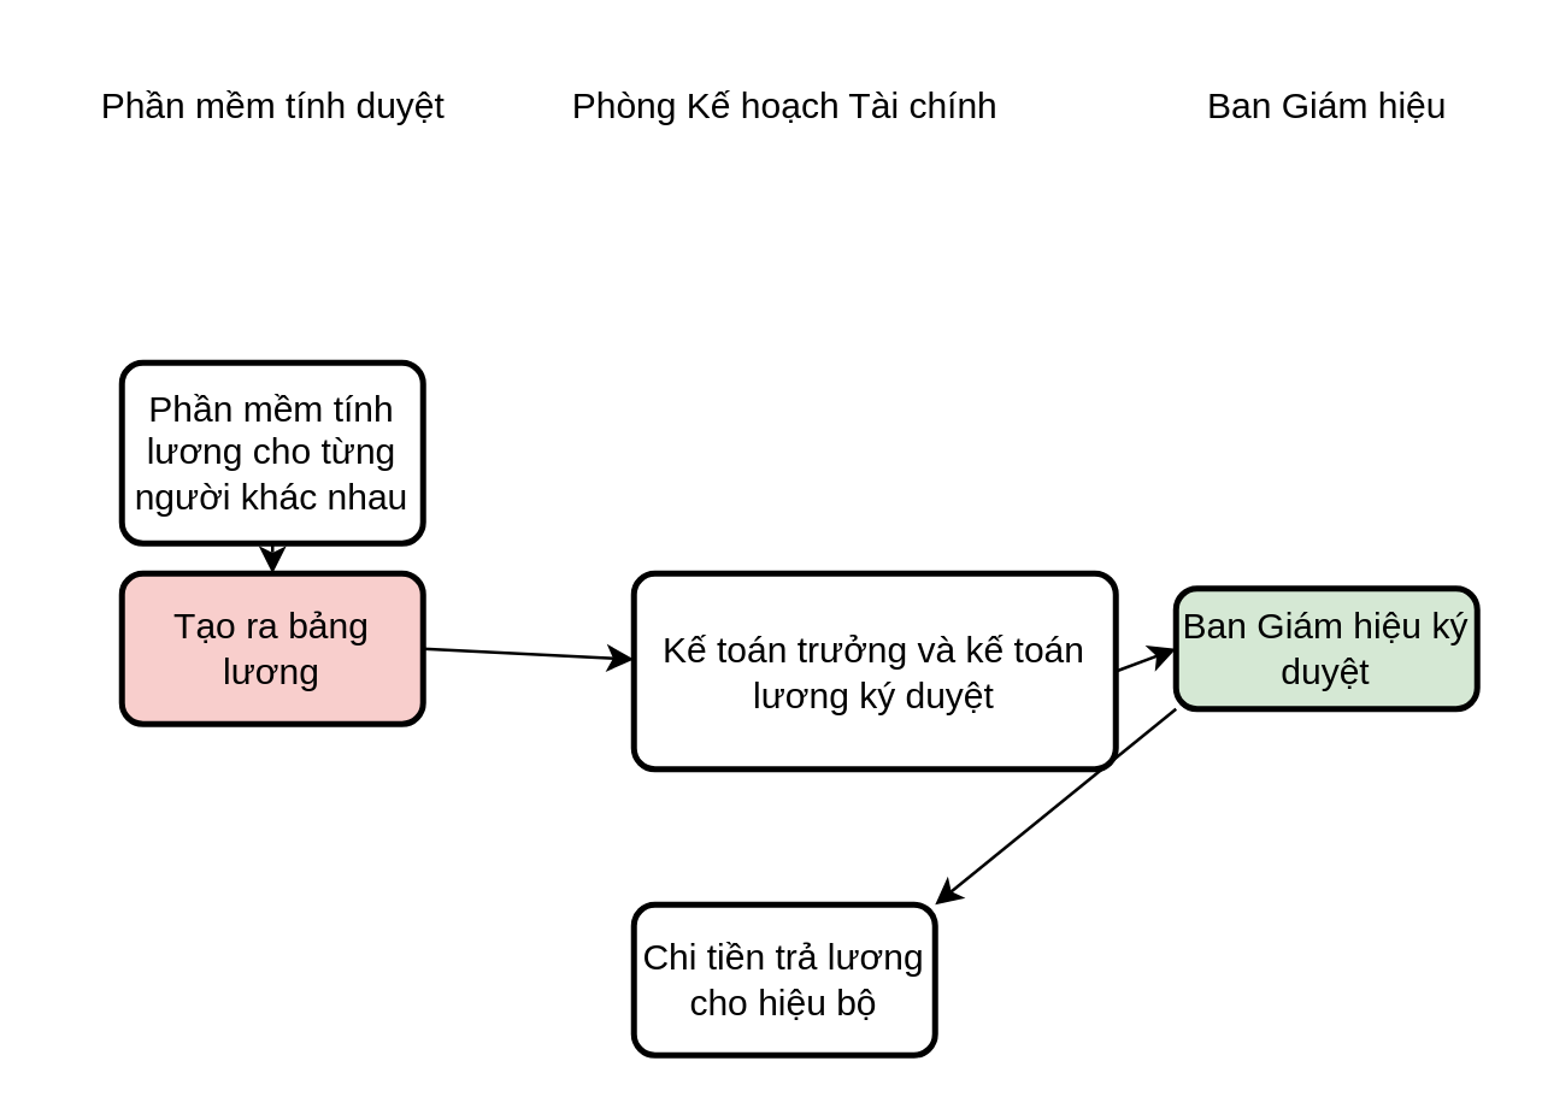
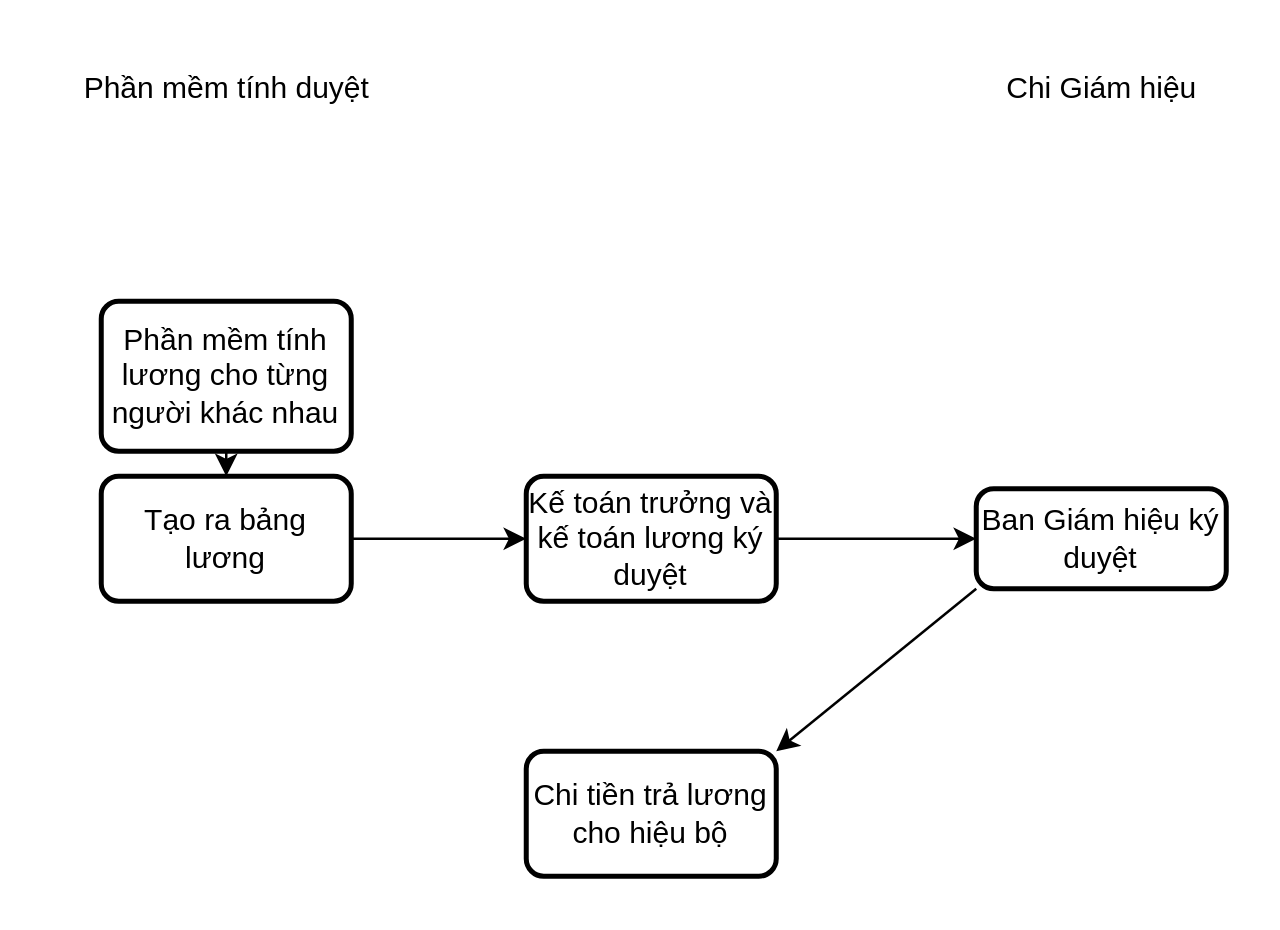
  <mxCell id="0" />
  <mxCell id="1" parent="0" />
  <mxCell id="2" value="Phần mềm tính lương cho từng người khác nhau" style="rounded=1;whiteSpace=wrap;html=1;absoluteArcSize=1;arcSize=14;strokeWidth=2;" vertex="1" parent="1"><mxGeometry x="40" y="120" width="100" height="60" as="geometry" /></mxCell>
- <mxCell id="3" value="Tạo ra bảng lương" style="rounded=1;whiteSpace=wrap;html=1;absoluteArcSize=1;arcSize=14;strokeWidth=2;fillColor=#f8cecc;" vertex="1" parent="1"><mxGeometry x="40" y="190" width="100" height="50" as="geometry" /></mxCell>
- <mxCell id="4" value="" style="endArrow=classic;html=1;rounded=0;exitX=0.5;exitY=1;exitDx=0;exitDy=0;dashed=1;" edge="1" parent="1" source="2" target="3"><mxGeometry width="50" height="50" relative="1" as="geometry"><mxPoint x="240" y="190" as="sourcePoint" /><mxPoint x="290" y="140" as="targetPoint" /></mxGeometry></mxCell>
- <mxCell id="5" value="Ban Giám hiệu ký duyệt" style="rounded=1;whiteSpace=wrap;html=1;absoluteArcSize=1;arcSize=14;strokeWidth=2;fillColor=#d5e8d4;" vertex="1" parent="1"><mxGeometry x="390" y="195" width="100" height="40" as="geometry" /></mxCell>
- <mxCell id="6" value="Kế toán trưởng và kế toán lương ký duyệt" style="rounded=1;whiteSpace=wrap;html=1;absoluteArcSize=1;arcSize=14;strokeWidth=2;" vertex="1" parent="1"><mxGeometry x="210" y="190" width="160" height="65" as="geometry" /></mxCell>
+ <mxCell id="3" value="Tạo ra bảng lương" style="rounded=1;whiteSpace=wrap;html=1;absoluteArcSize=1;arcSize=14;strokeWidth=2;" vertex="1" parent="1"><mxGeometry x="40" y="190" width="100" height="50" as="geometry" /></mxCell>
+ <mxCell id="4" value="" style="endArrow=classic;html=1;rounded=0;exitX=0.5;exitY=1;exitDx=0;exitDy=0;" edge="1" parent="1" source="2" target="3"><mxGeometry width="50" height="50" relative="1" as="geometry"><mxPoint x="240" y="190" as="sourcePoint" /><mxPoint x="290" y="140" as="targetPoint" /></mxGeometry></mxCell>
+ <mxCell id="5" value="Ban Giám hiệu ký duyệt" style="rounded=1;whiteSpace=wrap;html=1;absoluteArcSize=1;arcSize=14;strokeWidth=2;" vertex="1" parent="1"><mxGeometry x="390" y="195" width="100" height="40" as="geometry" /></mxCell>
+ <mxCell id="6" value="Kế toán trưởng và kế toán lương ký duyệt" style="rounded=1;whiteSpace=wrap;html=1;absoluteArcSize=1;arcSize=14;strokeWidth=2;" vertex="1" parent="1"><mxGeometry x="210" y="190" width="100" height="50" as="geometry" /></mxCell>
  <mxCell id="7" value="" style="endArrow=classic;html=1;rounded=0;exitX=1;exitY=0.5;exitDx=0;exitDy=0;" edge="1" parent="1" source="3" target="6"><mxGeometry width="50" height="50" relative="1" as="geometry"><mxPoint x="240" y="190" as="sourcePoint" /><mxPoint x="290" y="140" as="targetPoint" /></mxGeometry></mxCell>
  <mxCell id="8" value="" style="endArrow=classic;html=1;rounded=0;exitX=1;exitY=0.5;exitDx=0;exitDy=0;entryX=0;entryY=0.5;entryDx=0;entryDy=0;" edge="1" parent="1" source="6" target="5"><mxGeometry width="50" height="50" relative="1" as="geometry"><mxPoint x="240" y="190" as="sourcePoint" /><mxPoint x="290" y="140" as="targetPoint" /></mxGeometry></mxCell>
  <mxCell id="9" value="Chi tiền trả lương cho hiệu bộ" style="rounded=1;whiteSpace=wrap;html=1;absoluteArcSize=1;arcSize=14;strokeWidth=2;" vertex="1" parent="1"><mxGeometry x="210" y="300" width="100" height="50" as="geometry" /></mxCell>
  <mxCell id="10" value="" style="endArrow=classic;html=1;rounded=0;exitX=0;exitY=1;exitDx=0;exitDy=0;entryX=1;entryY=0;entryDx=0;entryDy=0;" edge="1" parent="1" source="5" target="9"><mxGeometry width="50" height="50" relative="1" as="geometry"><mxPoint x="240" y="220" as="sourcePoint" /><mxPoint x="290" y="170" as="targetPoint" /></mxGeometry></mxCell>
  <mxCell id="11" value="Phần mềm tính duyệt" style="text;html=1;align=center;verticalAlign=middle;resizable=0;points=[];autosize=1;strokeColor=none;fillColor=none;" vertex="1" parent="1"><mxGeometry x="20" y="20" width="140" height="30" as="geometry" /></mxCell>
- <mxCell id="12" value="Phòng Kế hoạch Tài chính" style="text;html=1;align=center;verticalAlign=middle;resizable=0;points=[];autosize=1;strokeColor=none;fillColor=none;" vertex="1" parent="1"><mxGeometry x="180" y="20" width="160" height="30" as="geometry" /></mxCell>
- <mxCell id="13" value="Ban Giám hiệu" style="text;html=1;align=center;verticalAlign=middle;resizable=0;points=[];autosize=1;strokeColor=none;fillColor=none;" vertex="1" parent="1"><mxGeometry x="390" y="20" width="100" height="30" as="geometry" /></mxCell>
+ <mxCell id="13" value="Chi Giám hiệu" style="text;html=1;align=center;verticalAlign=middle;resizable=0;points=[];autosize=1;strokeColor=none;fillColor=none;" vertex="1" parent="1"><mxGeometry x="390" y="20" width="100" height="30" as="geometry" /></mxCell>
